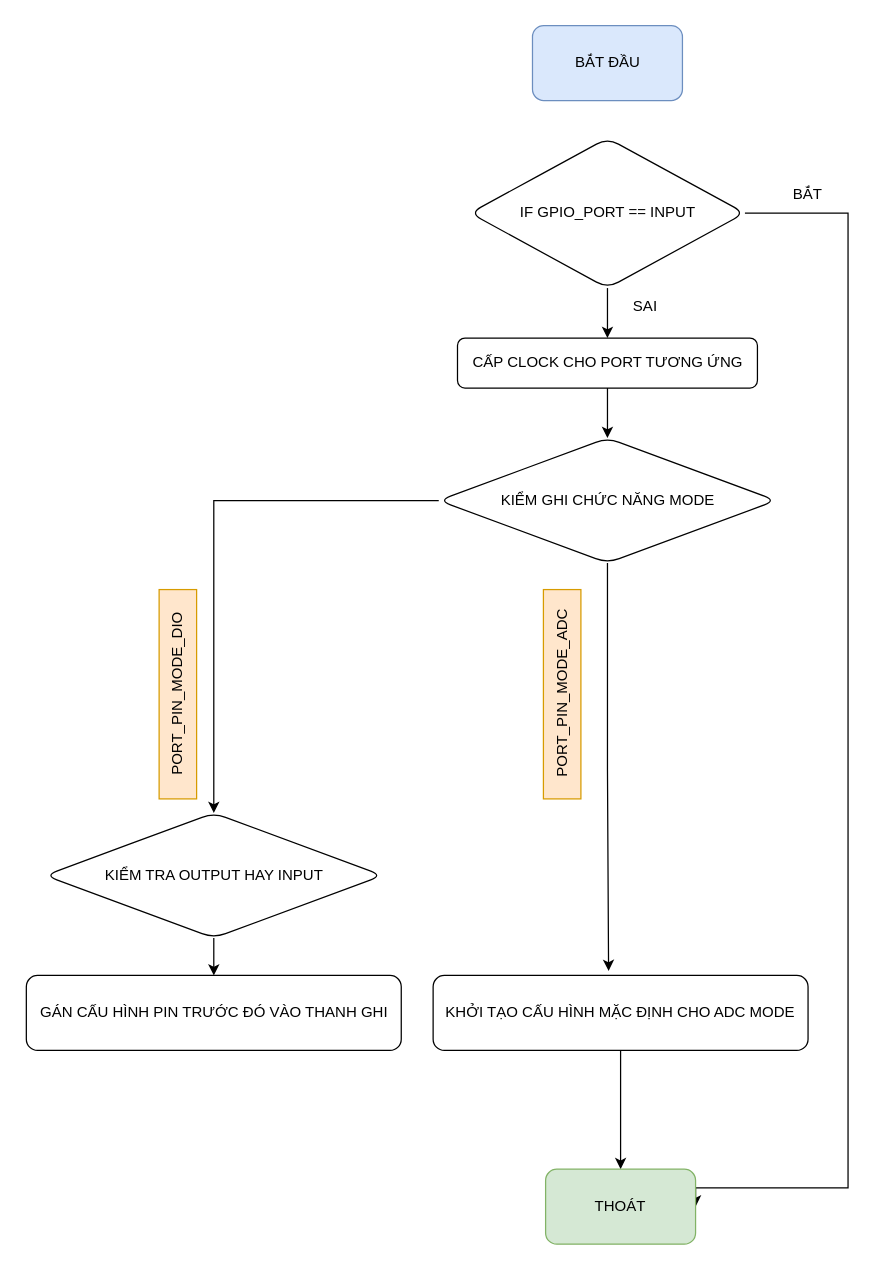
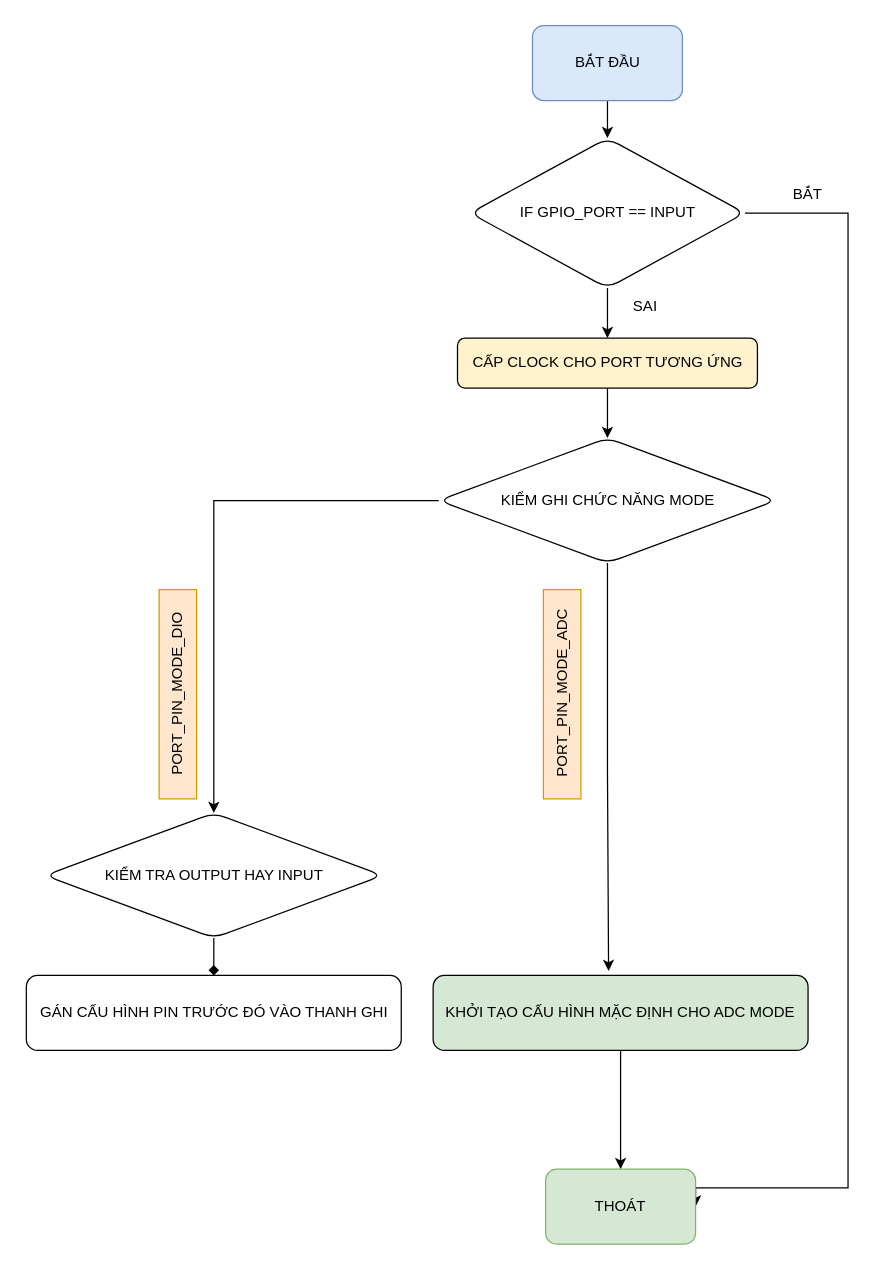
  <mxCell id="0" />
  <mxCell id="1" parent="0" />
+ <mxCell id="2" value="" style="edgeStyle=orthogonalEdgeStyle;rounded=0;orthogonalLoop=1;jettySize=auto;html=1;" edge="1" parent="1" source="3" target="6"><mxGeometry relative="1" as="geometry" /></mxCell>
  <mxCell id="3" value="BẮT ĐẦU" style="rounded=1;whiteSpace=wrap;html=1;fillColor=#dae8fc;strokeColor=#6c8ebf;" vertex="1" parent="1"><mxGeometry x="425.5" y="20" width="120" height="60" as="geometry" /></mxCell>
  <mxCell id="4" value="" style="edgeStyle=orthogonalEdgeStyle;rounded=0;orthogonalLoop=1;jettySize=auto;html=1;entryX=1;entryY=0.5;entryDx=0;entryDy=0;" edge="1" parent="1" source="6" target="21"><mxGeometry relative="1" as="geometry"><mxPoint x="708" y="940" as="targetPoint" /><Array as="points"><mxPoint x="678" y="170" /><mxPoint x="678" y="950" /></Array></mxGeometry></mxCell>
  <mxCell id="5" value="" style="edgeStyle=orthogonalEdgeStyle;rounded=0;orthogonalLoop=1;jettySize=auto;html=1;" edge="1" parent="1" source="6" target="9"><mxGeometry relative="1" as="geometry" /></mxCell>
  <mxCell id="6" value="IF GPIO_PORT == INPUT" style="rhombus;whiteSpace=wrap;html=1;rounded=1;" vertex="1" parent="1"><mxGeometry x="375.5" y="110" width="220" height="120" as="geometry" /></mxCell>
  <mxCell id="7" value="BẮT" style="text;html=1;strokeColor=none;fillColor=none;align=center;verticalAlign=middle;whiteSpace=wrap;rounded=0;" vertex="1" parent="1"><mxGeometry x="615.5" y="140" width="60" height="30" as="geometry" /></mxCell>
  <mxCell id="8" value="" style="edgeStyle=orthogonalEdgeStyle;rounded=0;orthogonalLoop=1;jettySize=auto;html=1;" edge="1" parent="1" source="9" target="12"><mxGeometry relative="1" as="geometry" /></mxCell>
- <mxCell id="9" value="CẤP CLOCK CHO PORT TƯƠNG ỨNG" style="whiteSpace=wrap;html=1;rounded=1;" vertex="1" parent="1"><mxGeometry x="365.5" y="270" width="240" height="40" as="geometry" /></mxCell>
+ <mxCell id="9" value="CẤP CLOCK CHO PORT TƯƠNG ỨNG" style="whiteSpace=wrap;html=1;rounded=1;fillColor=#fff2cc;" vertex="1" parent="1"><mxGeometry x="365.5" y="270" width="240" height="40" as="geometry" /></mxCell>
  <mxCell id="10" value="SAI" style="text;html=1;strokeColor=none;fillColor=none;align=center;verticalAlign=middle;whiteSpace=wrap;rounded=0;" vertex="1" parent="1"><mxGeometry x="485.5" y="230" width="60" height="30" as="geometry" /></mxCell>
  <mxCell id="11" value="" style="edgeStyle=orthogonalEdgeStyle;rounded=0;orthogonalLoop=1;jettySize=auto;html=1;entryX=0.5;entryY=0;entryDx=0;entryDy=0;" edge="1" parent="1" source="12" target="14"><mxGeometry relative="1" as="geometry"><mxPoint x="170.5" y="500" as="targetPoint" /></mxGeometry></mxCell>
  <mxCell id="12" value="KIỂM GHI CHỨC NĂNG MODE" style="rhombus;whiteSpace=wrap;html=1;rounded=1;" vertex="1" parent="1"><mxGeometry x="350.5" y="350" width="270" height="100" as="geometry" /></mxCell>
- <mxCell id="13" value="" style="edgeStyle=orthogonalEdgeStyle;rounded=0;orthogonalLoop=1;jettySize=auto;html=1;" edge="1" parent="1" source="14" target="15"><mxGeometry relative="1" as="geometry" /></mxCell>
+ <mxCell id="13" value="" style="edgeStyle=orthogonalEdgeStyle;rounded=0;orthogonalLoop=1;jettySize=auto;html=1;endArrow=diamond;" edge="1" parent="1" source="14" target="15"><mxGeometry relative="1" as="geometry" /></mxCell>
  <mxCell id="14" value="KIỂM TRA OUTPUT HAY INPUT" style="rhombus;whiteSpace=wrap;html=1;rounded=1;" vertex="1" parent="1"><mxGeometry x="35.5" y="650" width="270" height="100" as="geometry" /></mxCell>
  <mxCell id="15" value="GÁN CẤU HÌNH PIN TRƯỚC ĐÓ VÀO THANH GHI" style="whiteSpace=wrap;html=1;rounded=1;" vertex="1" parent="1"><mxGeometry x="20.5" y="780" width="300" height="60" as="geometry" /></mxCell>
  <mxCell id="16" value="PORT_PIN_MODE_DIO" style="text;html=1;strokeColor=#d79b00;fillColor=#ffe6cc;align=center;verticalAlign=middle;whiteSpace=wrap;rounded=0;rotation=-90;" vertex="1" parent="1"><mxGeometry x="58" y="540" width="167.5" height="30" as="geometry" /></mxCell>
  <mxCell id="17" value="PORT_PIN_MODE_ADC" style="text;html=1;strokeColor=#d79b00;fillColor=#ffe6cc;align=center;verticalAlign=middle;whiteSpace=wrap;rounded=0;rotation=-90;" vertex="1" parent="1"><mxGeometry x="365.5" y="540" width="167.5" height="30" as="geometry" /></mxCell>
  <mxCell id="18" value="" style="edgeStyle=orthogonalEdgeStyle;rounded=0;orthogonalLoop=1;jettySize=auto;html=1;" edge="1" parent="1" source="19" target="21"><mxGeometry relative="1" as="geometry" /></mxCell>
- <mxCell id="19" value="KHỞI TẠO CẤU HÌNH MẶC ĐỊNH CHO ADC MODE" style="rounded=1;whiteSpace=wrap;html=1;" vertex="1" parent="1"><mxGeometry x="346" y="780" width="300" height="60" as="geometry" /></mxCell>
+ <mxCell id="19" value="KHỞI TẠO CẤU HÌNH MẶC ĐỊNH CHO ADC MODE" style="rounded=1;whiteSpace=wrap;html=1;fillColor=#d5e8d4;" vertex="1" parent="1"><mxGeometry x="346" y="780" width="300" height="60" as="geometry" /></mxCell>
  <mxCell id="20" style="edgeStyle=orthogonalEdgeStyle;rounded=0;orthogonalLoop=1;jettySize=auto;html=1;entryX=0.468;entryY=-0.06;entryDx=0;entryDy=0;entryPerimeter=0;" edge="1" parent="1" source="12" target="19"><mxGeometry relative="1" as="geometry" /></mxCell>
  <mxCell id="21" value="THOÁT" style="whiteSpace=wrap;html=1;rounded=1;fillColor=#d5e8d4;strokeColor=#82b366;" vertex="1" parent="1"><mxGeometry x="436" y="935" width="120" height="60" as="geometry" /></mxCell>
